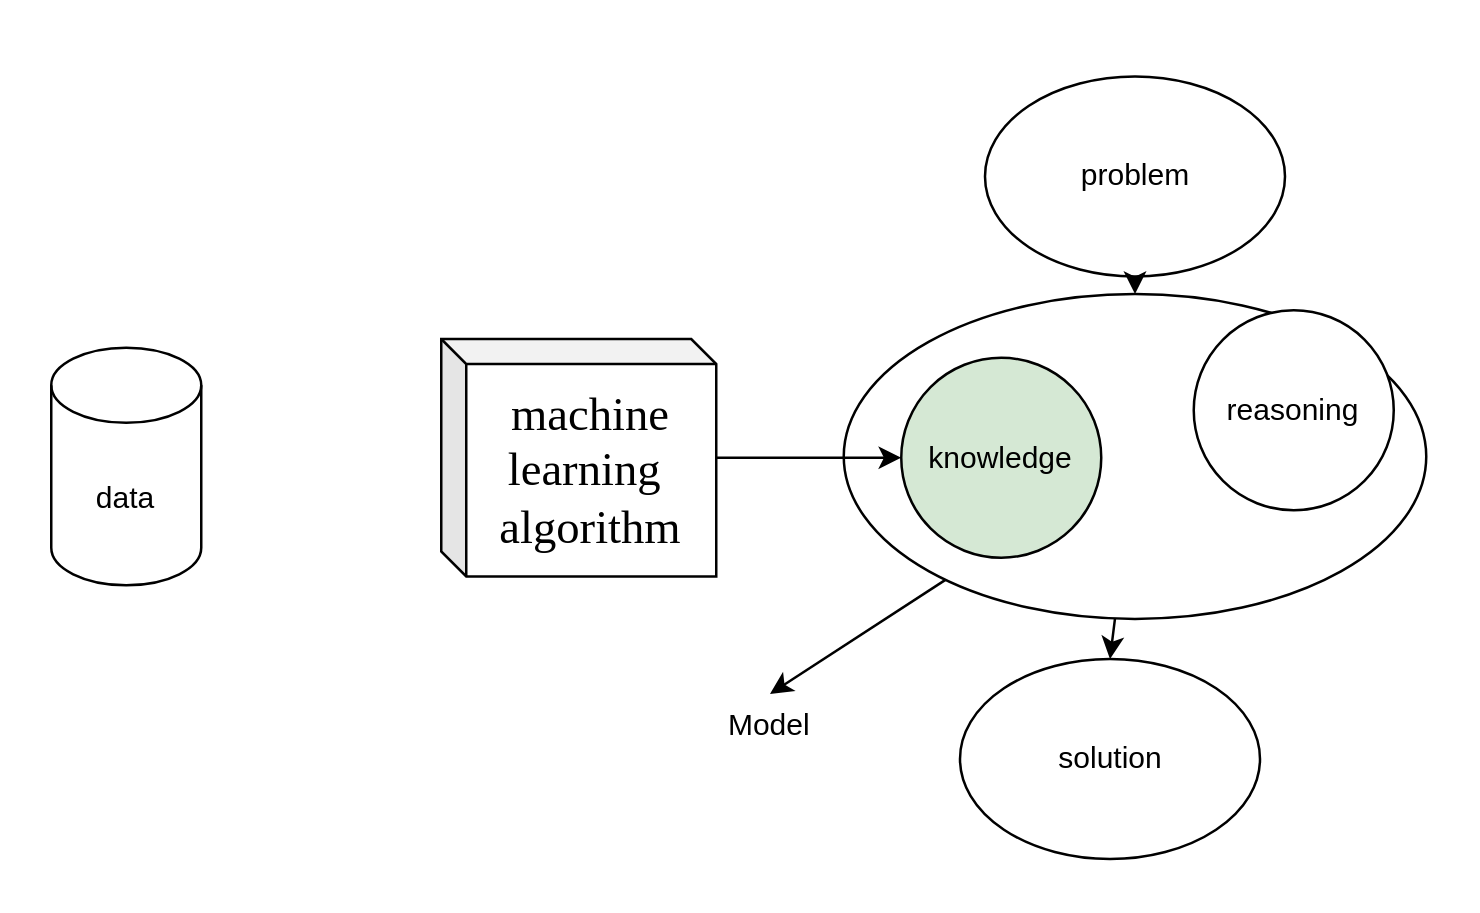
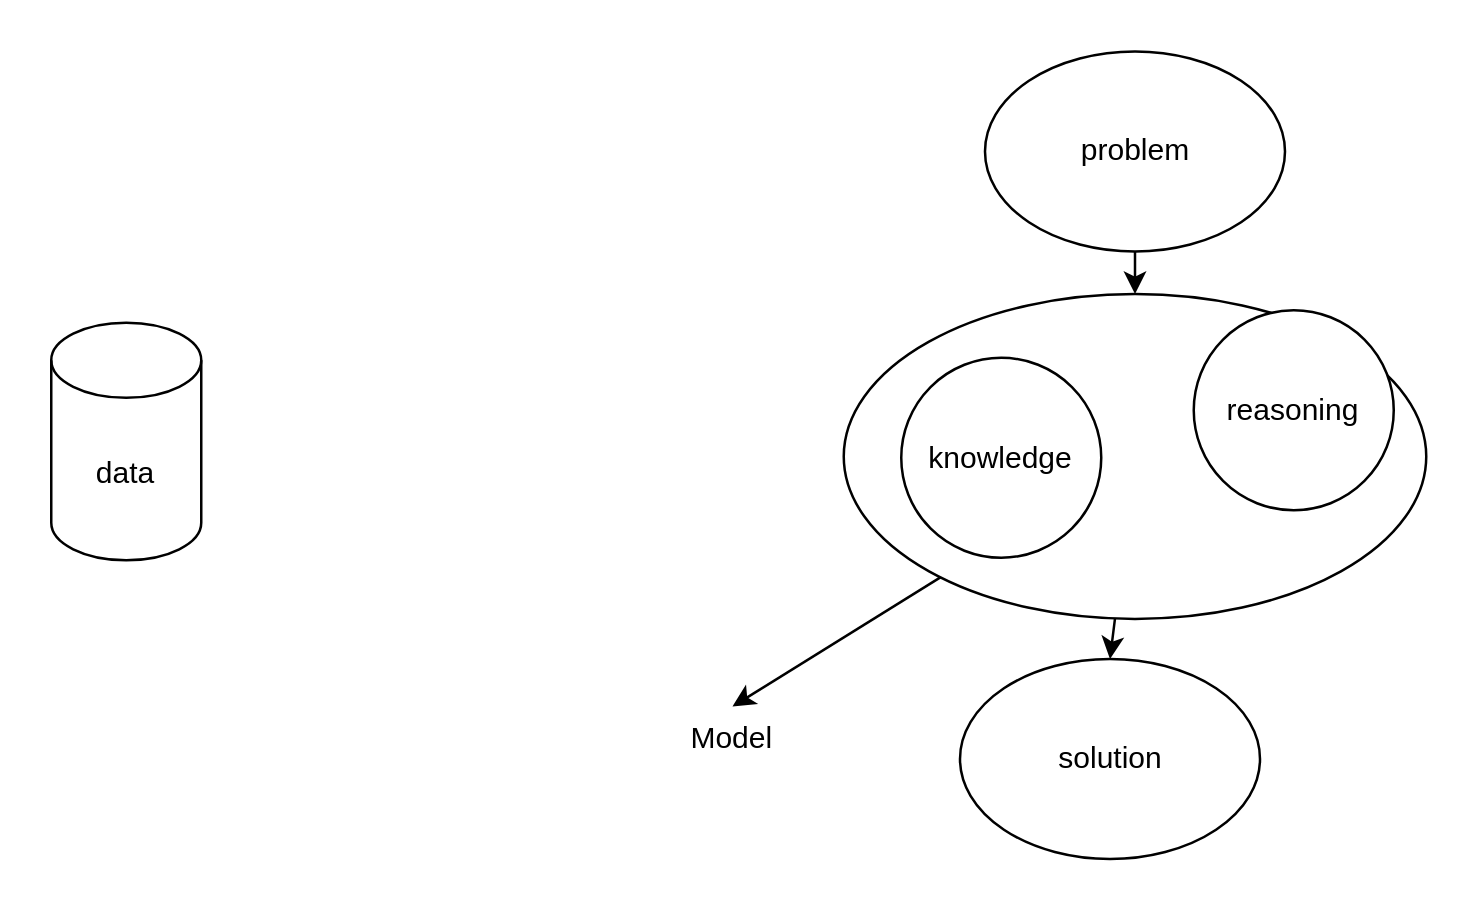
  <mxCell id="0" />
  <mxCell id="1" parent="0" />
- <mxCell id="2" value="data" style="shape=cylinder3;whiteSpace=wrap;html=1;boundedLbl=1;backgroundOutline=1;size=15;" vertex="1" parent="1"><mxGeometry x="20" y="138.5" width="60" height="95" as="geometry" /></mxCell>
- <mxCell id="3" value="&lt;span id=&quot;docs-internal-guid-482d0ee4-7fff-3768-5b7d-640967f1a1ee&quot;&gt;&lt;span style=&quot;font-size: 14pt; font-family: &amp;quot;Times New Roman&amp;quot;; background-color: transparent; font-variant-numeric: normal; font-variant-east-asian: normal; vertical-align: baseline;&quot;&gt;machine &lt;br&gt;learning&amp;nbsp;&lt;br&gt;algorithm&lt;/span&gt;&lt;/span&gt;" style="shape=cube;whiteSpace=wrap;html=1;boundedLbl=1;backgroundOutline=1;darkOpacity=0.05;darkOpacity2=0.1;size=10;" vertex="1" parent="1"><mxGeometry x="176" y="135" width="110" height="95" as="geometry" /></mxCell>
- <mxCell id="4" style="edgeStyle=none;rounded=0;orthogonalLoop=1;jettySize=auto;html=1;entryX=0;entryY=0.5;entryDx=0;entryDy=0;" edge="1" parent="1" source="3" target="9"><mxGeometry relative="1" as="geometry" /></mxCell>
+ <mxCell id="2" value="data" style="shape=cylinder3;whiteSpace=wrap;html=1;boundedLbl=1;backgroundOutline=1;size=15;" vertex="1" parent="1"><mxGeometry x="20" y="128.5" width="60" height="95" as="geometry" /></mxCell>
  <mxCell id="5" style="edgeStyle=none;rounded=0;orthogonalLoop=1;jettySize=auto;html=1;entryX=0.5;entryY=0;entryDx=0;entryDy=0;" edge="1" parent="1" source="6" target="13"><mxGeometry relative="1" as="geometry" /></mxCell>
  <mxCell id="6" value="" style="ellipse;whiteSpace=wrap;html=1;fillColor=none;" vertex="1" parent="1"><mxGeometry x="337" y="117" width="233" height="130" as="geometry" /></mxCell>
  <mxCell id="7" style="edgeStyle=none;rounded=0;orthogonalLoop=1;jettySize=auto;html=1;entryX=0.5;entryY=0;entryDx=0;entryDy=0;" edge="1" parent="1" source="6" target="8"><mxGeometry relative="1" as="geometry"><mxPoint x="306" y="311" as="targetPoint" /></mxGeometry></mxCell>
- <mxCell id="8" value="Model" style="text;html=1;strokeColor=none;fillColor=none;align=center;verticalAlign=middle;whiteSpace=wrap;rounded=0;" vertex="1" parent="1"><mxGeometry x="282" y="277" width="51" height="26" as="geometry" /></mxCell>
- <mxCell id="9" value="knowledge" style="ellipse;whiteSpace=wrap;html=1;aspect=fixed;fillColor=#d5e8d4;" vertex="1" parent="1"><mxGeometry x="360" y="142.5" width="80" height="80" as="geometry" /></mxCell>
+ <mxCell id="8" value="Model" style="text;html=1;strokeColor=none;fillColor=none;align=center;verticalAlign=middle;whiteSpace=wrap;rounded=0;" vertex="1" parent="1"><mxGeometry x="267" y="282" width="51" height="26" as="geometry" /></mxCell>
+ <mxCell id="9" value="knowledge" style="ellipse;whiteSpace=wrap;html=1;aspect=fixed;" vertex="1" parent="1"><mxGeometry x="360" y="142.5" width="80" height="80" as="geometry" /></mxCell>
  <mxCell id="10" value="reasoning" style="ellipse;whiteSpace=wrap;html=1;aspect=fixed;" vertex="1" parent="1"><mxGeometry x="477" y="123.5" width="80" height="80" as="geometry" /></mxCell>
  <mxCell id="11" style="edgeStyle=none;rounded=0;orthogonalLoop=1;jettySize=auto;html=1;entryX=0.5;entryY=0;entryDx=0;entryDy=0;" edge="1" parent="1" source="12" target="6"><mxGeometry relative="1" as="geometry" /></mxCell>
- <mxCell id="12" value="problem" style="ellipse;whiteSpace=wrap;html=1;fillColor=none;" vertex="1" parent="1"><mxGeometry x="393.5" y="30" width="120" height="80" as="geometry" /></mxCell>
+ <mxCell id="12" value="problem" style="ellipse;whiteSpace=wrap;html=1;fillColor=none;" vertex="1" parent="1"><mxGeometry x="393.5" y="20" width="120" height="80" as="geometry" /></mxCell>
  <mxCell id="13" value="solution" style="ellipse;whiteSpace=wrap;html=1;fillColor=none;" vertex="1" parent="1"><mxGeometry x="383.5" y="263" width="120" height="80" as="geometry" /></mxCell>
